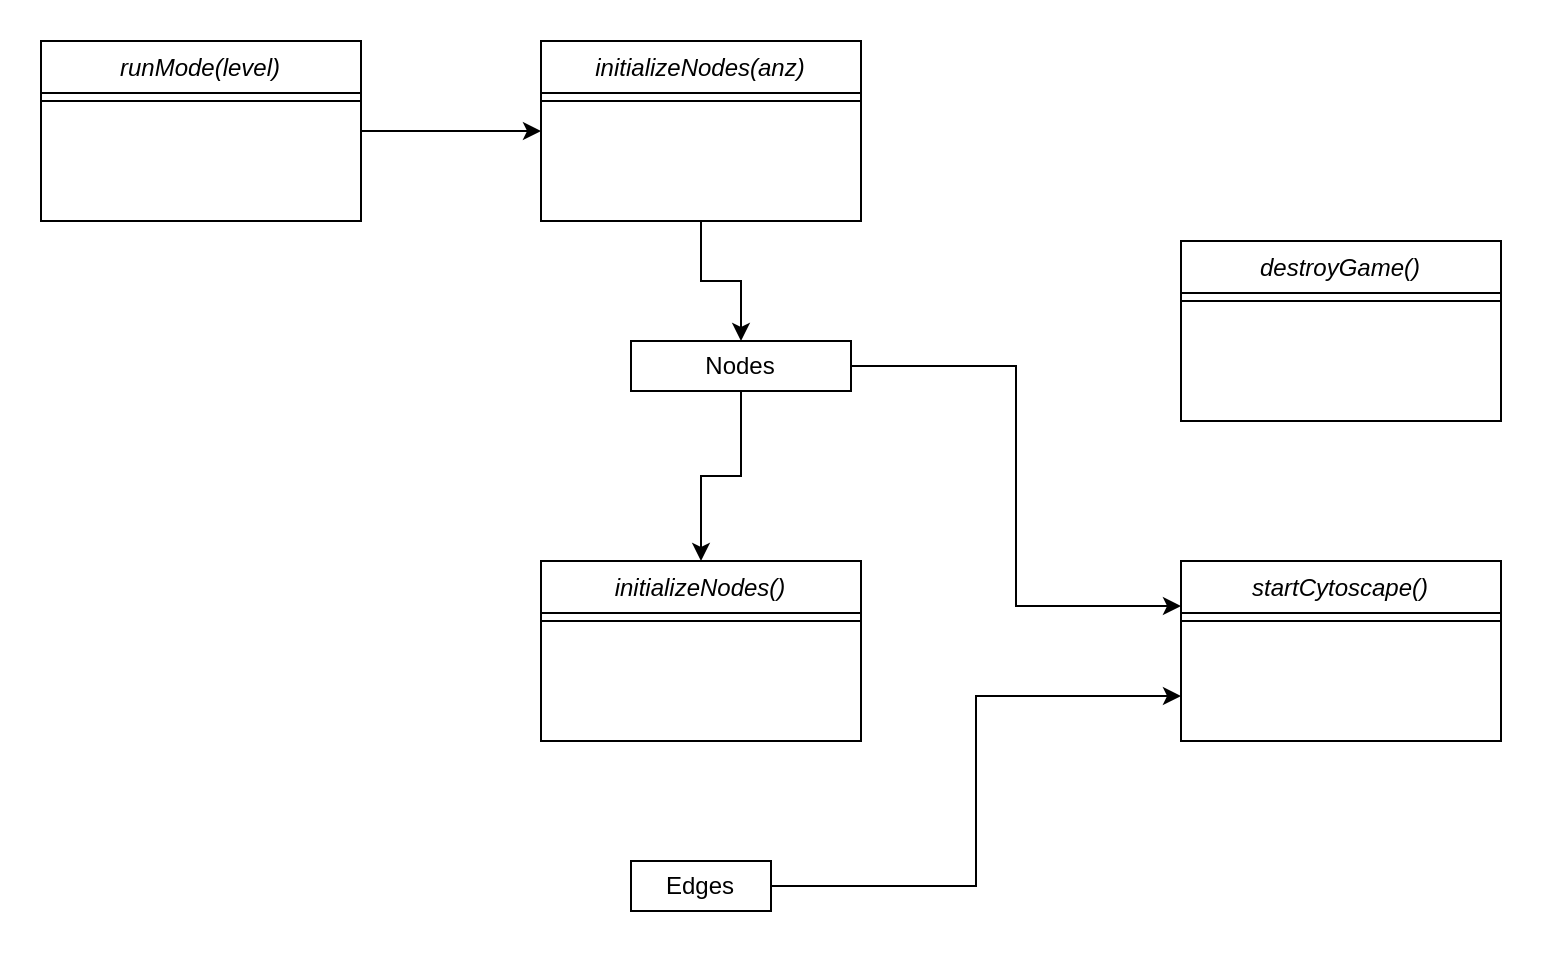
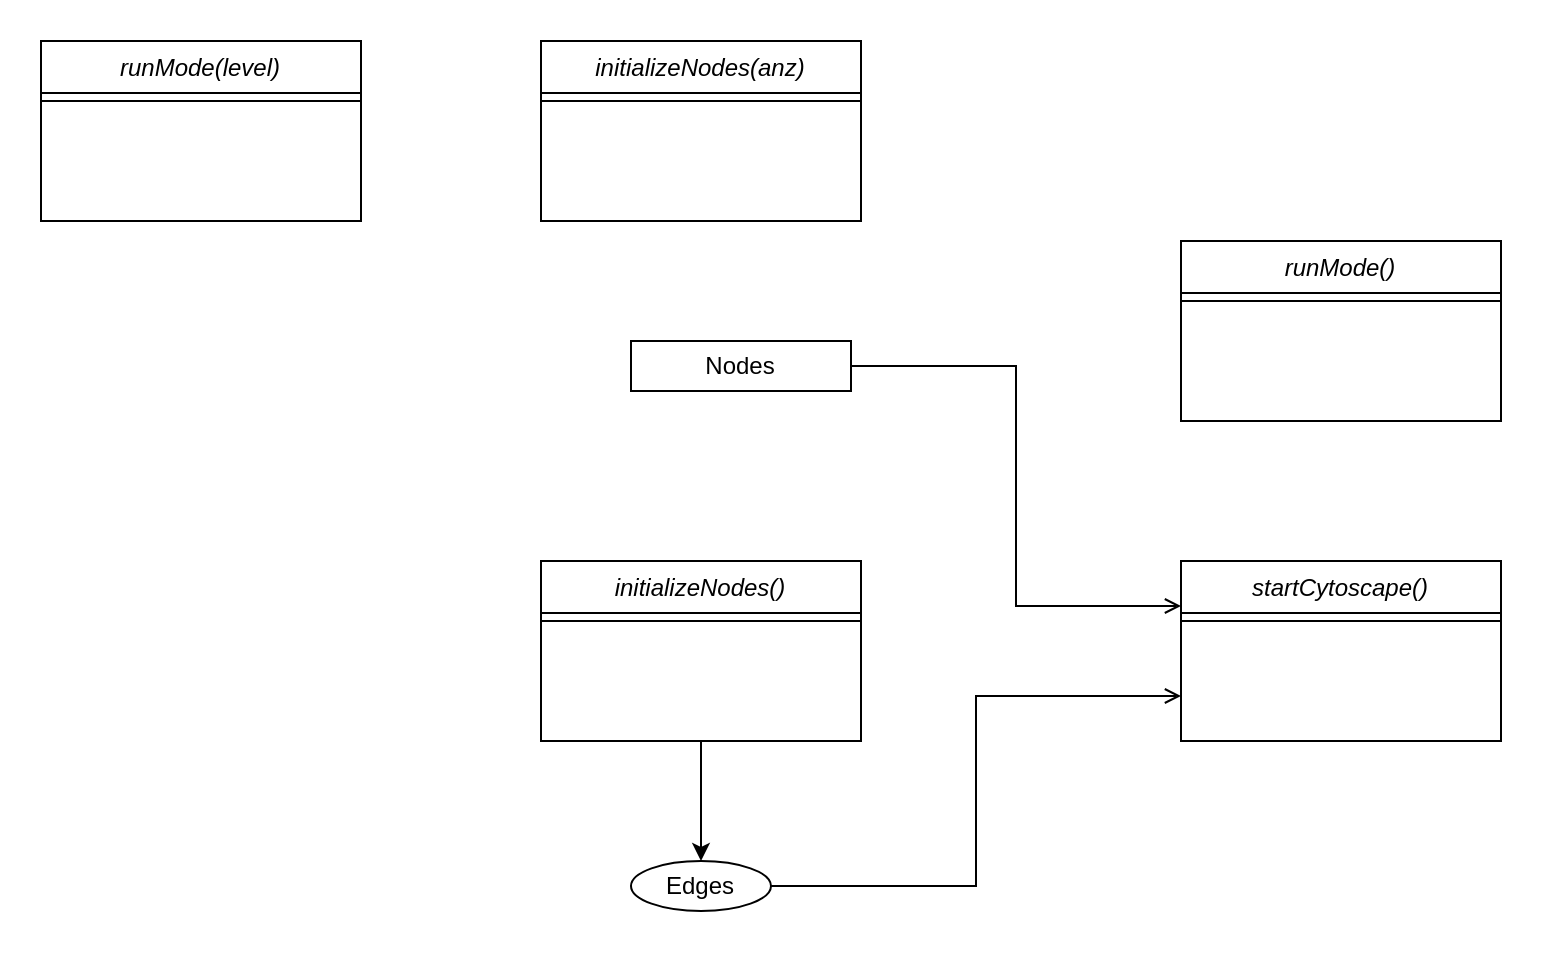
  <mxCell id="0" />
  <mxCell id="1" parent="0" />
- <mxCell id="2" style="edgeStyle=orthogonalEdgeStyle;rounded=0;orthogonalLoop=1;jettySize=auto;html=1;" edge="1" parent="1" source="3" target="10"><mxGeometry relative="1" as="geometry" /></mxCell>
  <mxCell id="3" value="initializeNodes(anz)" style="swimlane;fontStyle=2;align=center;verticalAlign=top;childLayout=stackLayout;horizontal=1;startSize=26;horizontalStack=0;resizeParent=1;resizeLast=0;collapsible=1;marginBottom=0;rounded=0;shadow=0;strokeWidth=1;" parent="1" vertex="1"><mxGeometry x="270" y="20" width="160" height="90" as="geometry"><mxRectangle x="120" y="80" width="160" height="26" as="alternateBounds" /></mxGeometry></mxCell>
  <mxCell id="4" value="" style="line;html=1;strokeWidth=1;align=left;verticalAlign=middle;spacingTop=-1;spacingLeft=3;spacingRight=3;rotatable=0;labelPosition=right;points=[];portConstraint=eastwest;" parent="3" vertex="1"><mxGeometry y="26" width="160" height="8" as="geometry" /></mxCell>
+ <mxCell id="5" style="edgeStyle=orthogonalEdgeStyle;rounded=0;orthogonalLoop=1;jettySize=auto;html=1;" edge="1" parent="1" source="6" target="12"><mxGeometry relative="1" as="geometry" /></mxCell>
  <mxCell id="6" value="initializeNodes()" style="swimlane;fontStyle=2;align=center;verticalAlign=top;childLayout=stackLayout;horizontal=1;startSize=26;horizontalStack=0;resizeParent=1;resizeLast=0;collapsible=1;marginBottom=0;rounded=0;shadow=0;strokeWidth=1;" vertex="1" parent="1"><mxGeometry x="270" y="280" width="160" height="90" as="geometry"><mxRectangle x="120" y="80" width="160" height="26" as="alternateBounds" /></mxGeometry></mxCell>
  <mxCell id="7" value="" style="line;html=1;strokeWidth=1;align=left;verticalAlign=middle;spacingTop=-1;spacingLeft=3;spacingRight=3;rotatable=0;labelPosition=right;points=[];portConstraint=eastwest;" vertex="1" parent="6"><mxGeometry y="26" width="160" height="8" as="geometry" /></mxCell>
- <mxCell id="8" style="edgeStyle=orthogonalEdgeStyle;rounded=0;orthogonalLoop=1;jettySize=auto;html=1;entryX=0.5;entryY=0;entryDx=0;entryDy=0;" edge="1" parent="1" source="10" target="6"><mxGeometry relative="1" as="geometry" /></mxCell>
- <mxCell id="9" style="edgeStyle=orthogonalEdgeStyle;rounded=0;orthogonalLoop=1;jettySize=auto;html=1;entryX=0;entryY=0.25;entryDx=0;entryDy=0;" edge="1" parent="1" source="10" target="13"><mxGeometry relative="1" as="geometry" /></mxCell>
+ <mxCell id="9" style="edgeStyle=orthogonalEdgeStyle;rounded=0;orthogonalLoop=1;jettySize=auto;html=1;entryX=0;entryY=0.25;entryDx=0;entryDy=0;endArrow=open;" edge="1" parent="1" source="10" target="13"><mxGeometry relative="1" as="geometry" /></mxCell>
  <mxCell id="10" value="Nodes" style="rounded=0;whiteSpace=wrap;html=1;" vertex="1" parent="1"><mxGeometry x="315" y="170" width="110" height="25" as="geometry" /></mxCell>
- <mxCell id="11" style="edgeStyle=orthogonalEdgeStyle;rounded=0;orthogonalLoop=1;jettySize=auto;html=1;entryX=0;entryY=0.75;entryDx=0;entryDy=0;" edge="1" parent="1" source="12" target="13"><mxGeometry relative="1" as="geometry" /></mxCell>
- <mxCell id="12" value="Edges" style="rounded=0;whiteSpace=wrap;html=1;" vertex="1" parent="1"><mxGeometry x="315" y="430" width="70" height="25" as="geometry" /></mxCell>
+ <mxCell id="11" style="edgeStyle=orthogonalEdgeStyle;rounded=0;orthogonalLoop=1;jettySize=auto;html=1;entryX=0;entryY=0.75;entryDx=0;entryDy=0;endArrow=open;" edge="1" parent="1" source="12" target="13"><mxGeometry relative="1" as="geometry" /></mxCell>
+ <mxCell id="12" value="Edges" style="ellipse;whiteSpace=wrap;html=1;" vertex="1" parent="1"><mxGeometry x="315" y="430" width="70" height="25" as="geometry" /></mxCell>
  <mxCell id="13" value="startCytoscape()&#10;&#10;" style="swimlane;fontStyle=2;align=center;verticalAlign=top;childLayout=stackLayout;horizontal=1;startSize=26;horizontalStack=0;resizeParent=1;resizeLast=0;collapsible=1;marginBottom=0;rounded=0;shadow=0;strokeWidth=1;" vertex="1" parent="1"><mxGeometry x="590" y="280" width="160" height="90" as="geometry"><mxRectangle x="120" y="80" width="160" height="26" as="alternateBounds" /></mxGeometry></mxCell>
  <mxCell id="14" value="" style="line;html=1;strokeWidth=1;align=left;verticalAlign=middle;spacingTop=-1;spacingLeft=3;spacingRight=3;rotatable=0;labelPosition=right;points=[];portConstraint=eastwest;" vertex="1" parent="13"><mxGeometry y="26" width="160" height="8" as="geometry" /></mxCell>
- <mxCell id="15" style="edgeStyle=orthogonalEdgeStyle;rounded=0;orthogonalLoop=1;jettySize=auto;html=1;entryX=0;entryY=0.5;entryDx=0;entryDy=0;" edge="1" parent="1" source="16" target="3"><mxGeometry relative="1" as="geometry" /></mxCell>
  <mxCell id="16" value="runMode(level)" style="swimlane;fontStyle=2;align=center;verticalAlign=top;childLayout=stackLayout;horizontal=1;startSize=26;horizontalStack=0;resizeParent=1;resizeLast=0;collapsible=1;marginBottom=0;rounded=0;shadow=0;strokeWidth=1;" vertex="1" parent="1"><mxGeometry x="20" y="20" width="160" height="90" as="geometry"><mxRectangle x="120" y="80" width="160" height="26" as="alternateBounds" /></mxGeometry></mxCell>
  <mxCell id="17" value="" style="line;html=1;strokeWidth=1;align=left;verticalAlign=middle;spacingTop=-1;spacingLeft=3;spacingRight=3;rotatable=0;labelPosition=right;points=[];portConstraint=eastwest;" vertex="1" parent="16"><mxGeometry y="26" width="160" height="8" as="geometry" /></mxCell>
- <mxCell id="18" value="destroyGame()" style="swimlane;fontStyle=2;align=center;verticalAlign=top;childLayout=stackLayout;horizontal=1;startSize=26;horizontalStack=0;resizeParent=1;resizeLast=0;collapsible=1;marginBottom=0;rounded=0;shadow=0;strokeWidth=1;" vertex="1" parent="1"><mxGeometry x="590" y="120" width="160" height="90" as="geometry"><mxRectangle x="120" y="80" width="160" height="26" as="alternateBounds" /></mxGeometry></mxCell>
+ <mxCell id="18" value="runMode()" style="swimlane;fontStyle=2;align=center;verticalAlign=top;childLayout=stackLayout;horizontal=1;startSize=26;horizontalStack=0;resizeParent=1;resizeLast=0;collapsible=1;marginBottom=0;rounded=0;shadow=0;strokeWidth=1;" vertex="1" parent="1"><mxGeometry x="590" y="120" width="160" height="90" as="geometry"><mxRectangle x="120" y="80" width="160" height="26" as="alternateBounds" /></mxGeometry></mxCell>
  <mxCell id="19" value="" style="line;html=1;strokeWidth=1;align=left;verticalAlign=middle;spacingTop=-1;spacingLeft=3;spacingRight=3;rotatable=0;labelPosition=right;points=[];portConstraint=eastwest;" vertex="1" parent="18"><mxGeometry y="26" width="160" height="8" as="geometry" /></mxCell>
